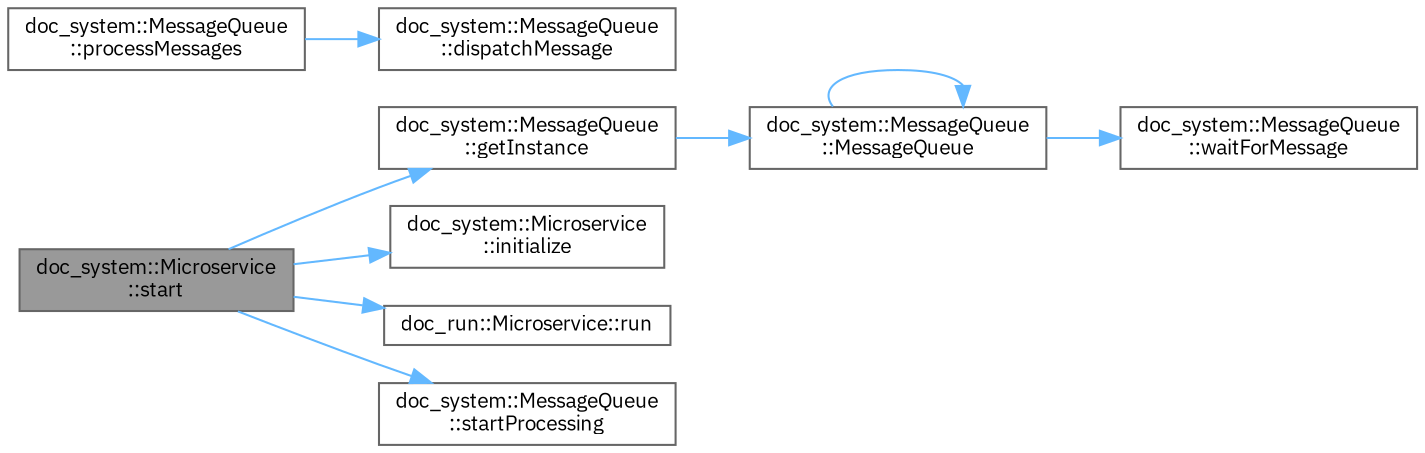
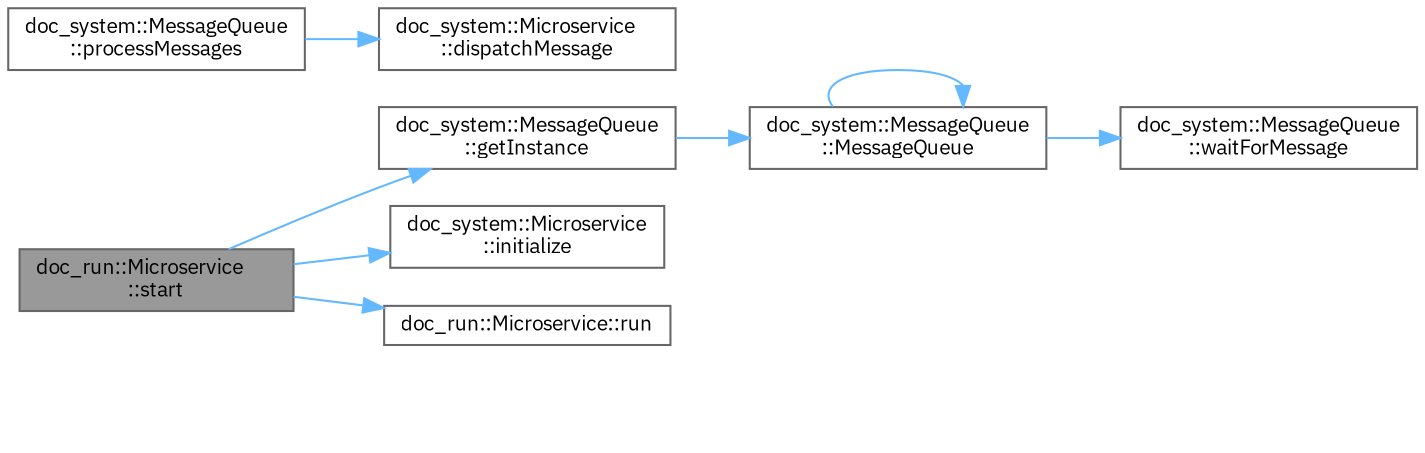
  digraph {
    fontname="IBM Plex Sans"
    rankdir=LR
    node [color=grey40 fillcolor=white fontname="IBM Plex Sans" fontsize=10 shape=box style=filled]
    edge [color=steelblue1 fontname="IBM Plex Sans" fontsize=10 labelfontname=Helvetica labelfontsize=10 style=solid]
-   n1 [color=gray40 fillcolor=grey60 fontcolor=black height=0.2 label="doc_system::Microservice\l::start" width=0.4]
+   n1 [color=gray40 fillcolor=grey60 fontcolor=black height=0.2 label="doc_run::Microservice\l::start" width=0.4]
    n2 [height=0.2 label="doc_system::MessageQueue\l::getInstance" width=0.4]
    n3 [height=0.2 label="doc_system::Microservice\l::initialize" width=0.4]
    n4 [height=0.2 label="doc_run::Microservice::run" width=0.4]
-   n5 [height=0.2 label="doc_system::MessageQueue\l::startProcessing" width=0.4]
    n6 [height=0.2 label="doc_system::MessageQueue\l::MessageQueue" width=0.4]
    n7 [height=0.2 label="doc_system::MessageQueue\l::waitForMessage" width=0.4]
    n8 [height=0.2 label="doc_system::MessageQueue\l::processMessages" width=0.4]
-   n9 [height=0.2 label="doc_system::MessageQueue\l::dispatchMessage" width=0.4]
+   n9 [height=0.2 label="doc_system::Microservice\l::dispatchMessage" width=0.4]
    n1 -> n2
    n1 -> n3
    n1 -> n4
-   n1 -> n5
    n2 -> n6
    n6 -> n6
    n6 -> n7
    n8 -> n9
  }
